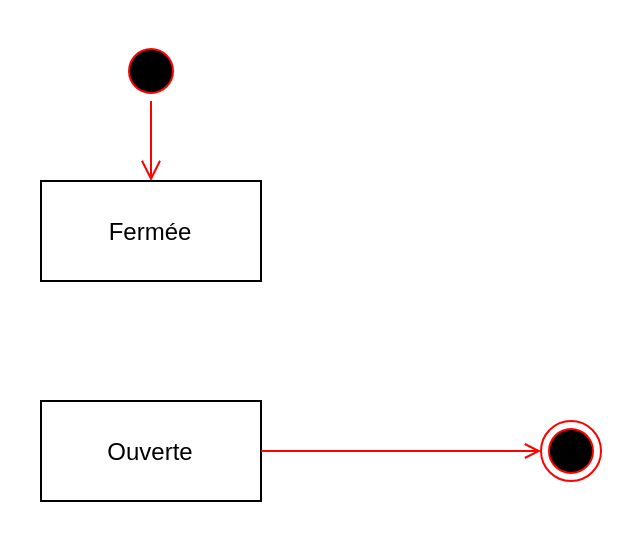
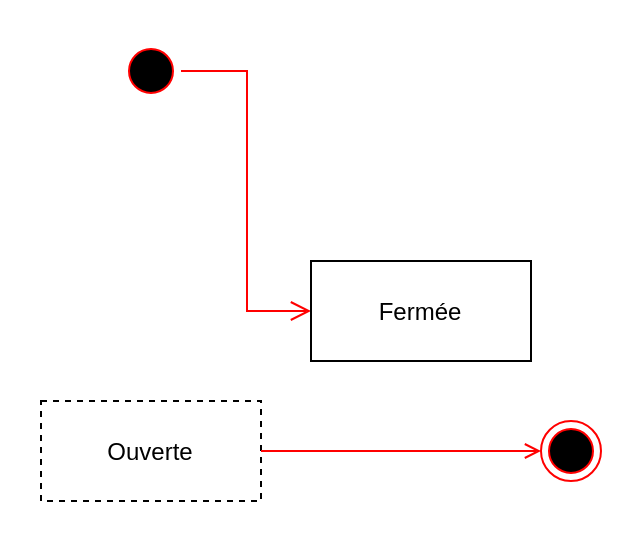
  <mxCell id="0" />
  <mxCell id="1" parent="0" />
  <mxCell id="2" value="" style="ellipse;shape=endState;fillColor=#000000;strokeColor=#ff0000" parent="1" vertex="1"><mxGeometry x="270" y="210" width="30" height="30" as="geometry" /></mxCell>
  <mxCell id="3" value="" style="ellipse;shape=startState;fillColor=#000000;strokeColor=#ff0000;" parent="1" vertex="1"><mxGeometry x="60" y="20" width="30" height="30" as="geometry" /></mxCell>
  <mxCell id="4" value="" style="edgeStyle=elbowEdgeStyle;elbow=horizontal;verticalAlign=bottom;endArrow=open;endSize=8;strokeColor=#FF0000;endFill=1;rounded=0" parent="1" source="3" target="5" edge="1"><mxGeometry x="270" y="210" as="geometry"><mxPoint x="75" y="90" as="targetPoint" /></mxGeometry></mxCell>
- <mxCell id="5" value="Fermée" style="" parent="1" vertex="1"><mxGeometry x="20" y="90" width="110" height="50" as="geometry" /></mxCell>
- <mxCell id="6" value="Ouverte" style="" parent="1" vertex="1"><mxGeometry x="20" y="200" width="110" height="50" as="geometry" /></mxCell>
+ <mxCell id="5" value="Fermée" style="" parent="1" vertex="1"><mxGeometry x="155" y="130" width="110" height="50" as="geometry" /></mxCell>
+ <mxCell id="6" value="Ouverte" style="dashed=1;" parent="1" vertex="1"><mxGeometry x="20" y="200" width="110" height="50" as="geometry" /></mxCell>
  <mxCell id="7" value="" style="endArrow=open;strokeColor=#FF0000;endFill=1;rounded=0;" parent="1" source="6" target="2" edge="1"><mxGeometry relative="1" as="geometry"><mxPoint x="260" y="330" as="targetPoint" /></mxGeometry></mxCell>
